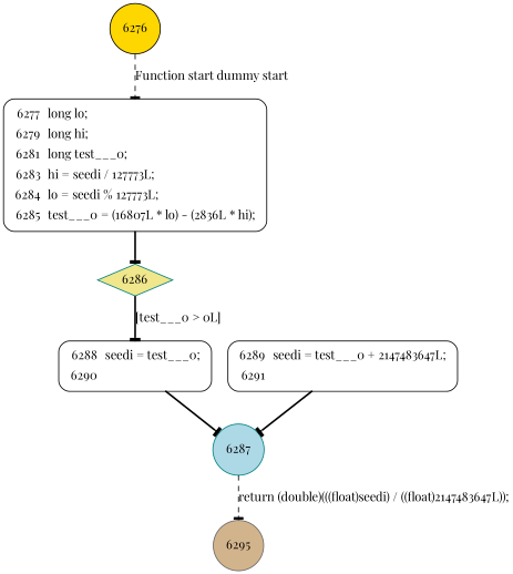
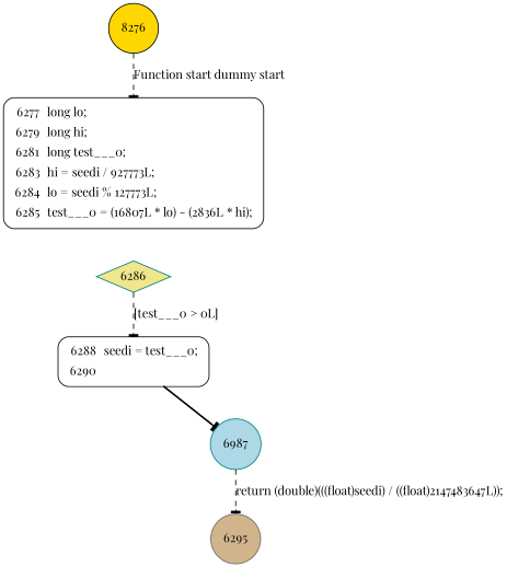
  digraph {
    fontname="Playfair Display"
    node [fillcolor=white fontname="Playfair Display" shape=circle style=filled]
    edge [arrowhead=tee fontname="Playfair Display" style=bold]
-   6276 [color=black fillcolor=gold]
-   n2 [label=<<table border="0" cellborder="0" cellpadding="3" bgcolor="white"><tr><td align="right">6277</td><td align="left">long lo;</td></tr><tr><td align="right">6279</td><td align="left">long hi;</td></tr><tr><td align="right">6281</td><td align="left">long test___0;</td></tr><tr><td align="right">6283</td><td align="left">hi = seedi / 127773L;</td></tr><tr><td align="right">6284</td><td align="left">lo = seedi % 127773L;</td></tr><tr><td align="right">6285</td><td align="left">test___0 = (16807L * lo) - (2836L * hi);</td></tr></table>> penwidth=1 shape=Mrecord style="filled,bold"]
+   6276 [color=black fillcolor=gold label=8276]
+   n2 [label=<<table border="0" cellborder="0" cellpadding="3" bgcolor="white"><tr><td align="right">6277</td><td align="left">long lo;</td></tr><tr><td align="right">6279</td><td align="left">long hi;</td></tr><tr><td align="right">6281</td><td align="left">long test___0;</td></tr><tr><td align="right">6283</td><td align="left">hi = seedi / 927773L;</td></tr><tr><td align="right">6284</td><td align="left">lo = seedi % 127773L;</td></tr><tr><td align="right">6285</td><td align="left">test___0 = (16807L * lo) - (2836L * hi);</td></tr></table>> penwidth=1 shape=Mrecord style="filled,bold"]
    6286 [color=teal fillcolor=khaki shape=diamond]
    n4 [label=<<table border="0" cellborder="0" cellpadding="3" bgcolor="white"><tr><td align="right">6288</td><td align="left">seedi = test___0;</td></tr><tr><td align="right">6290</td><td align="left"></td></tr></table>> penwidth=1 shape=Mrecord style="filled,bold"]
-   n5 [label=<<table border="0" cellborder="0" cellpadding="3" bgcolor="white"><tr><td align="right">6289</td><td align="left">seedi = test___0 + 2147483647L;</td></tr><tr><td align="right">6291</td><td align="left"></td></tr></table>> penwidth=1 shape=Mrecord style="filled,bold"]
-   6287 [color=teal fillcolor=lightblue]
+   6287 [color=teal fillcolor=lightblue label=6987]
    n7 [color=gray40 fillcolor=tan label=6295]
    6276 -> n2 [label="Function start dummy start" style=dashed]
-   n2 -> 6286
-   6286 -> n4 [label="[test___0 > 0L]"]
+   6286 -> n4 [label="[test___0 > 0L]" style=dashed]
    n4 -> 6287
-   n5 -> 6287
    6287 -> n7 [label="return (double)(((float)seedi) / ((float)2147483647L));" style=dashed]
  }
